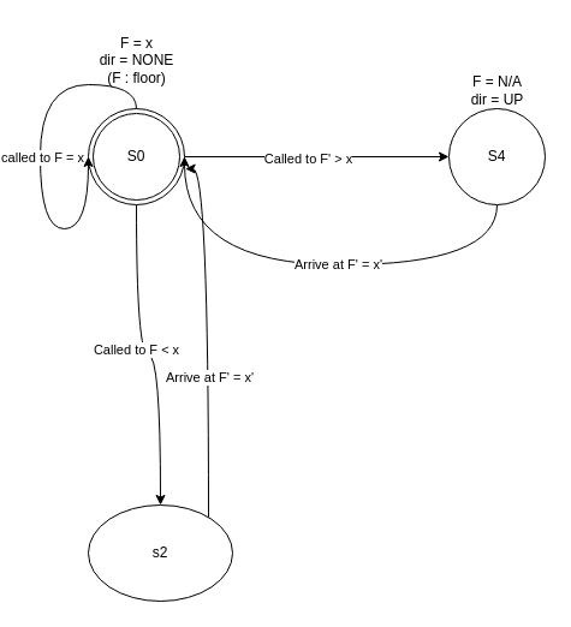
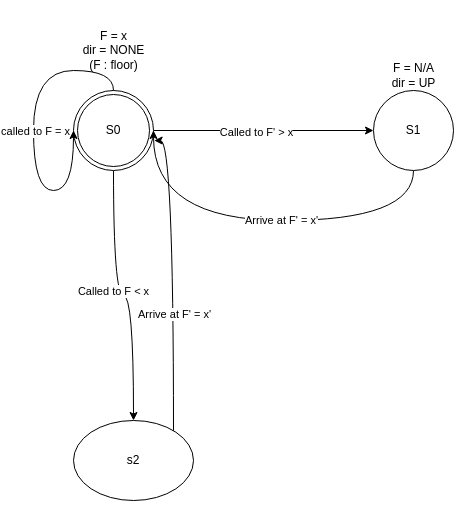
  <mxCell id="0" />
  <mxCell id="1" parent="0" />
  <mxCell id="2" style="edgeStyle=orthogonalEdgeStyle;rounded=0;orthogonalLoop=1;jettySize=auto;html=1;" edge="1" parent="1" source="6" target="10"><mxGeometry relative="1" as="geometry" /></mxCell>
  <mxCell id="3" value="Called to F' &amp;gt; x" style="edgeLabel;html=1;align=center;verticalAlign=middle;resizable=0;points=[];" vertex="1" connectable="0" parent="2"><mxGeometry x="-0.076" y="-1" relative="1" as="geometry"><mxPoint as="offset" /></mxGeometry></mxCell>
  <mxCell id="4" style="edgeStyle=orthogonalEdgeStyle;curved=1;rounded=0;orthogonalLoop=1;jettySize=auto;html=1;" edge="1" parent="1" source="6" target="14"><mxGeometry relative="1" as="geometry" /></mxCell>
  <mxCell id="5" value="Called to F &amp;lt; x" style="edgeLabel;html=1;align=center;verticalAlign=middle;resizable=0;points=[];" vertex="1" connectable="0" parent="4"><mxGeometry x="-0.108" y="-1" relative="1" as="geometry"><mxPoint as="offset" /></mxGeometry></mxCell>
  <mxCell id="6" value="S0" style="ellipse;shape=doubleEllipse;whiteSpace=wrap;html=1;aspect=fixed;" vertex="1" parent="1"><mxGeometry x="60" y="90" width="80" height="80" as="geometry" /></mxCell>
  <mxCell id="7" value="F = x&lt;br&gt;dir = NONE&lt;br&gt;(F : floor)" style="text;html=1;align=center;verticalAlign=middle;resizable=0;points=[];autosize=1;strokeColor=none;fillColor=none;" vertex="1" parent="1"><mxGeometry x="55" y="20" width="90" height="60" as="geometry" /></mxCell>
  <mxCell id="8" style="edgeStyle=orthogonalEdgeStyle;rounded=0;orthogonalLoop=1;jettySize=auto;html=1;curved=1;entryX=1;entryY=0.5;entryDx=0;entryDy=0;" edge="1" parent="1" source="10" target="6"><mxGeometry relative="1" as="geometry"><Array as="points"><mxPoint x="400" y="220" /><mxPoint x="140" y="220" /></Array></mxGeometry></mxCell>
  <mxCell id="9" value="Arrive at F' = x'" style="edgeLabel;html=1;align=center;verticalAlign=middle;resizable=0;points=[];" vertex="1" connectable="0" parent="8"><mxGeometry x="-0.086" y="-1" relative="1" as="geometry"><mxPoint as="offset" /></mxGeometry></mxCell>
- <mxCell id="10" value="S4" style="ellipse;whiteSpace=wrap;html=1;aspect=fixed;" vertex="1" parent="1"><mxGeometry x="360" y="90" width="80" height="80" as="geometry" /></mxCell>
+ <mxCell id="10" value="S1" style="ellipse;whiteSpace=wrap;html=1;aspect=fixed;" vertex="1" parent="1"><mxGeometry x="360" y="90" width="80" height="80" as="geometry" /></mxCell>
  <mxCell id="11" style="edgeStyle=orthogonalEdgeStyle;curved=1;rounded=0;orthogonalLoop=1;jettySize=auto;html=1;exitX=0.5;exitY=0;exitDx=0;exitDy=0;" edge="1" parent="1" source="6" target="6"><mxGeometry relative="1" as="geometry"><Array as="points"><mxPoint x="100" y="70" /><mxPoint x="20" y="70" /><mxPoint x="20" y="190" /><mxPoint x="60" y="190" /></Array></mxGeometry></mxCell>
  <mxCell id="12" value="called to F = x" style="edgeLabel;html=1;align=center;verticalAlign=middle;resizable=0;points=[];" vertex="1" connectable="0" parent="11"><mxGeometry x="-0.002" y="1" relative="1" as="geometry"><mxPoint as="offset" /></mxGeometry></mxCell>
  <mxCell id="13" value="F = N/A&lt;br&gt;dir = UP" style="text;html=1;align=center;verticalAlign=middle;resizable=0;points=[];autosize=1;strokeColor=none;fillColor=none;" vertex="1" parent="1"><mxGeometry x="365" y="55" width="70" height="40" as="geometry" /></mxCell>
  <mxCell id="14" value="s2" style="ellipse;whiteSpace=wrap;html=1;aspect=fixed;" vertex="1" parent="1"><mxGeometry x="60" y="420" width="120" height="80" as="geometry" /></mxCell>
  <mxCell id="15" style="edgeStyle=orthogonalEdgeStyle;curved=1;rounded=0;orthogonalLoop=1;jettySize=auto;html=1;entryX=1.008;entryY=0.625;entryDx=0;entryDy=0;entryPerimeter=0;" edge="1" parent="1" source="14" target="6"><mxGeometry relative="1" as="geometry"><Array as="points"><mxPoint x="160" y="440" /><mxPoint x="160" y="140" /></Array></mxGeometry></mxCell>
  <mxCell id="16" value="Arrive at F' = x'" style="edgeLabel;html=1;align=center;verticalAlign=middle;resizable=0;points=[];" vertex="1" connectable="0" parent="15"><mxGeometry x="0.043" relative="1" as="geometry"><mxPoint y="44" as="offset" /></mxGeometry></mxCell>
